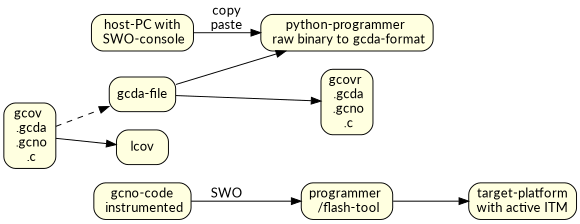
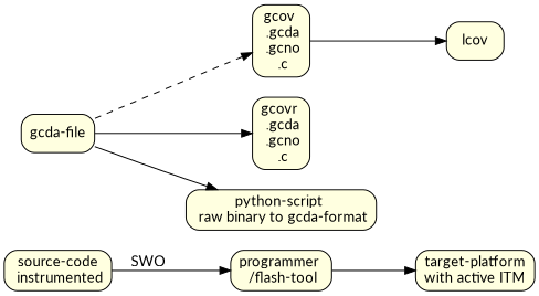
  digraph {
    fontname=Lato
    rankdir=LR
    node [fillcolor=lightyellow fontname=Lato shape=record style="rounded, filled"]
    edge [fontname=Lato]
-   n1 [label="gcno-code\n instrumented"]
+   n1 [label="source-code\n instrumented"]
    n2 [label="gcda-file"]
    n3 [label="programmer \n /flash-tool"]
    n4 [label="gcov \n    .gcda\n    .gcno\n  .c"]
    n5 [label="gcovr \n    .gcda\n    .gcno\n  .c"]
-   n6 [label="python-programmer      \n raw binary to gcda-format"]
+   n6 [label="python-script      \n raw binary to gcda-format"]
    n7 [label="target-platform\nwith active ITM"]
-   n8 [label="host-PC with\n SWO-console"]
    lcov
    subgraph sub_1 {
      rank=same
      n1
      n2
    }
    n1 -> n3 [label=SWO]
-   n4 -> n2 [style=dashed]
+   n2 -> n4 [style=dashed]
    n2 -> n5
    n2 -> n6
    n3 -> n7
    n4 -> lcov [style=solid]
-   n8 -> n6 [label="copy\npaste"]
  }
